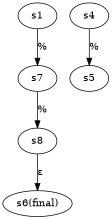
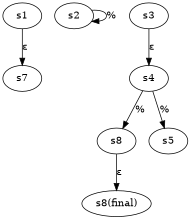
  digraph {
    s1
    s7
+   s2
    s8
+   s3
    s4
    s5
-   n8 [label="s6(final)"]
-   s1 -> s7 [label="%"]
-   s7 -> s8 [label="%"]
+   n8 [label="s8(final)"]
+   s1 -> s7 [label="ε"]
+   s4 -> s8 [label="%"]
+   s2 -> s2 [label="%"]
    s8 -> n8 [label="ε"]
+   s3 -> s4 [label="ε"]
    s4 -> s5 [label="%"]
  }
